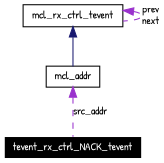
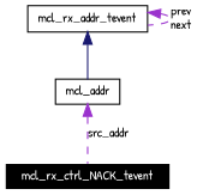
  digraph {
    fontname="Patrick Hand"
    node [color=black fontname="Patrick Hand" fontsize=10 shape=record]
    edge [color=darkorchid3 dir=back fontname="Patrick Hand" fontsize=10 labelfontname=Helvetica labelfontsize=10 style=dashed]
-   n1 [color=white fillcolor=black fontcolor=white height=0.2 label=tevent_rx_ctrl_NACK_tevent style=filled width=0.4]
-   n2 [height=0.2 label=mcl_rx_ctrl_tevent width=0.4]
+   n1 [color=white fillcolor=black fontcolor=white height=0.2 label=mcl_rx_ctrl_NACK_tevent style=filled width=0.4]
+   n2 [height=0.2 label=mcl_rx_addr_tevent width=0.4]
    n3 [height=0.2 label=mcl_addr width=0.4]
    n2 -> n2 [label="prev\nnext"]
    n2 -> n3 [color=midnightblue style=solid]
    n3 -> n1 [label=src_addr]
  }
